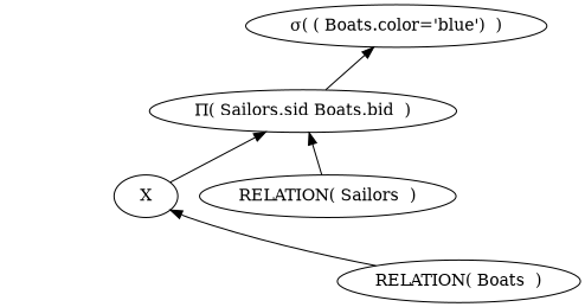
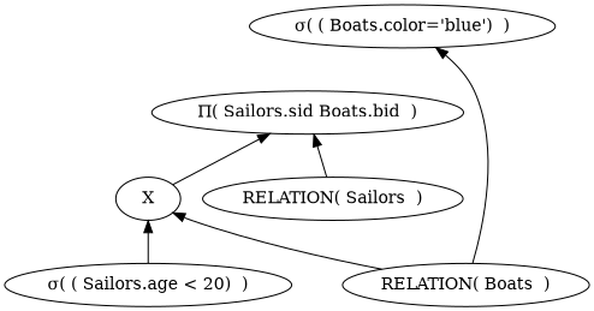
  digraph {
    edge [dir=back]
    n1 [label="&#928;( Sailors.sid Boats.bid  )"]
    n2 [label=X]
    n3 [label="RELATION( Sailors  )"]
+   n4 [label="&#963;( ( Sailors.age < 20)  )"]
    n5 [label="RELATION( Boats  )"]
    n6 [label="&#963;( ( Boats.color='blue')  )"]
    n1 -> n2
    n1 -> n3
+   n2 -> n4
    n2 -> n5
-   n6 -> n1
+   n6 -> n5
  }
